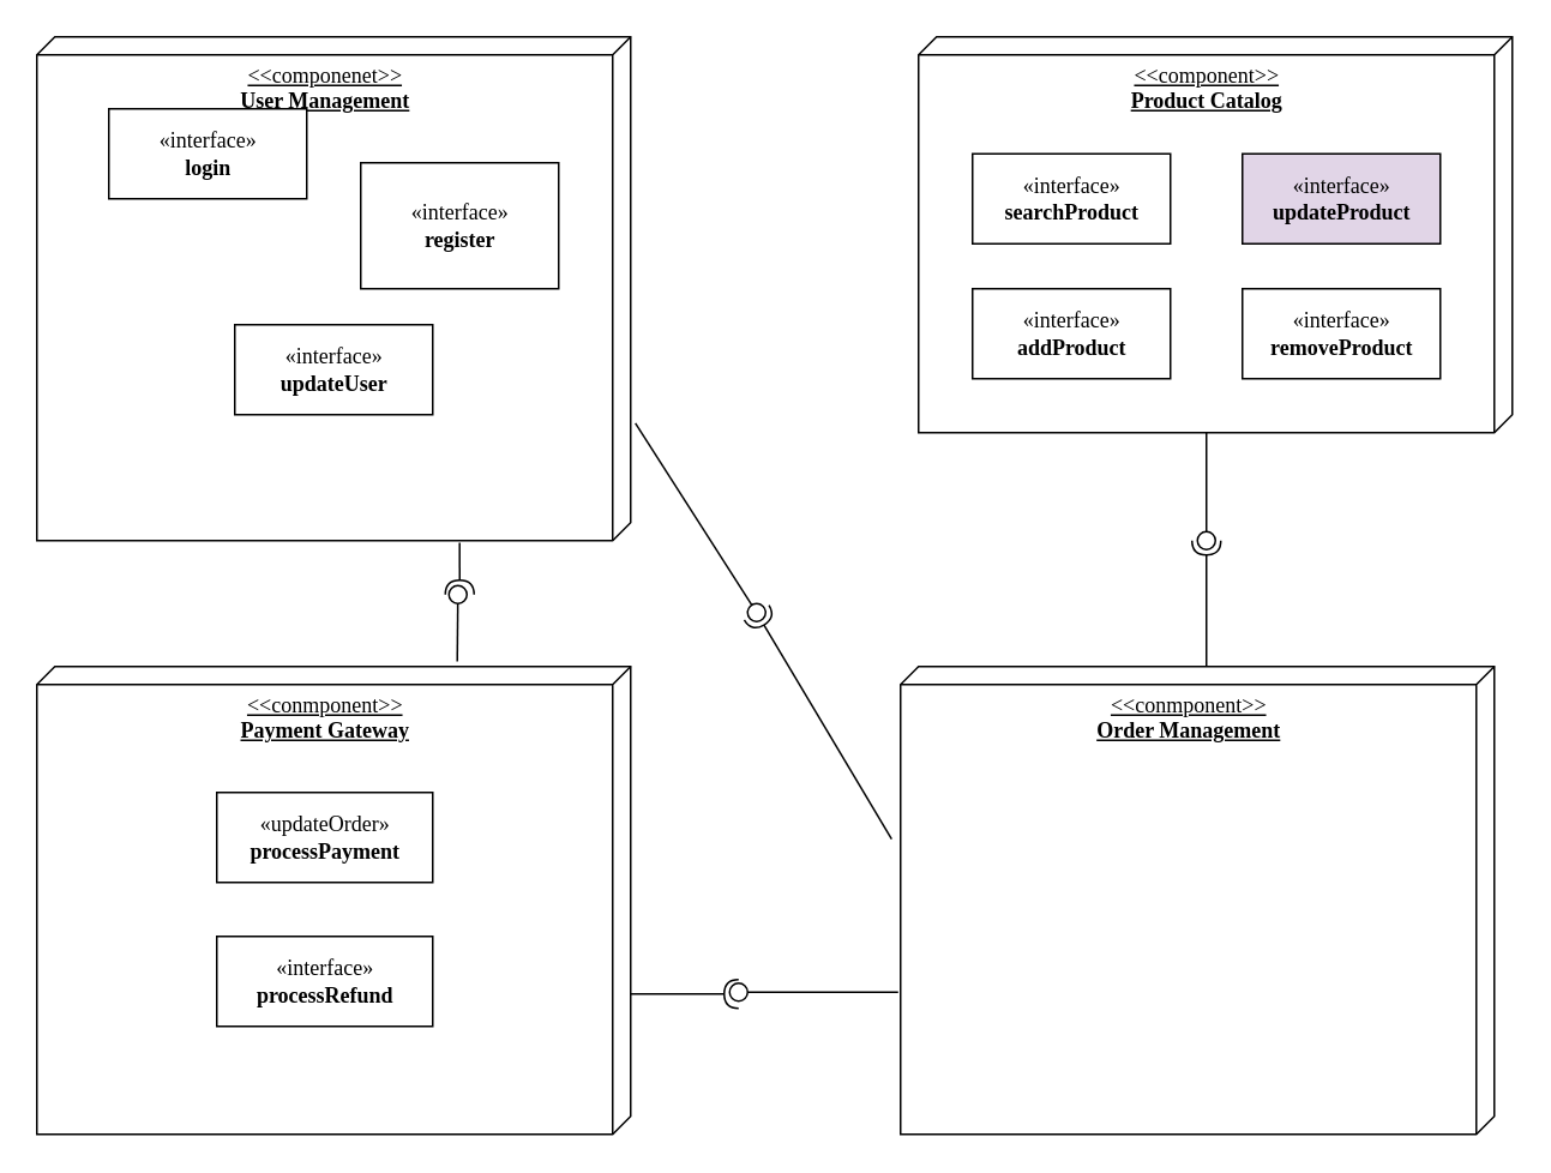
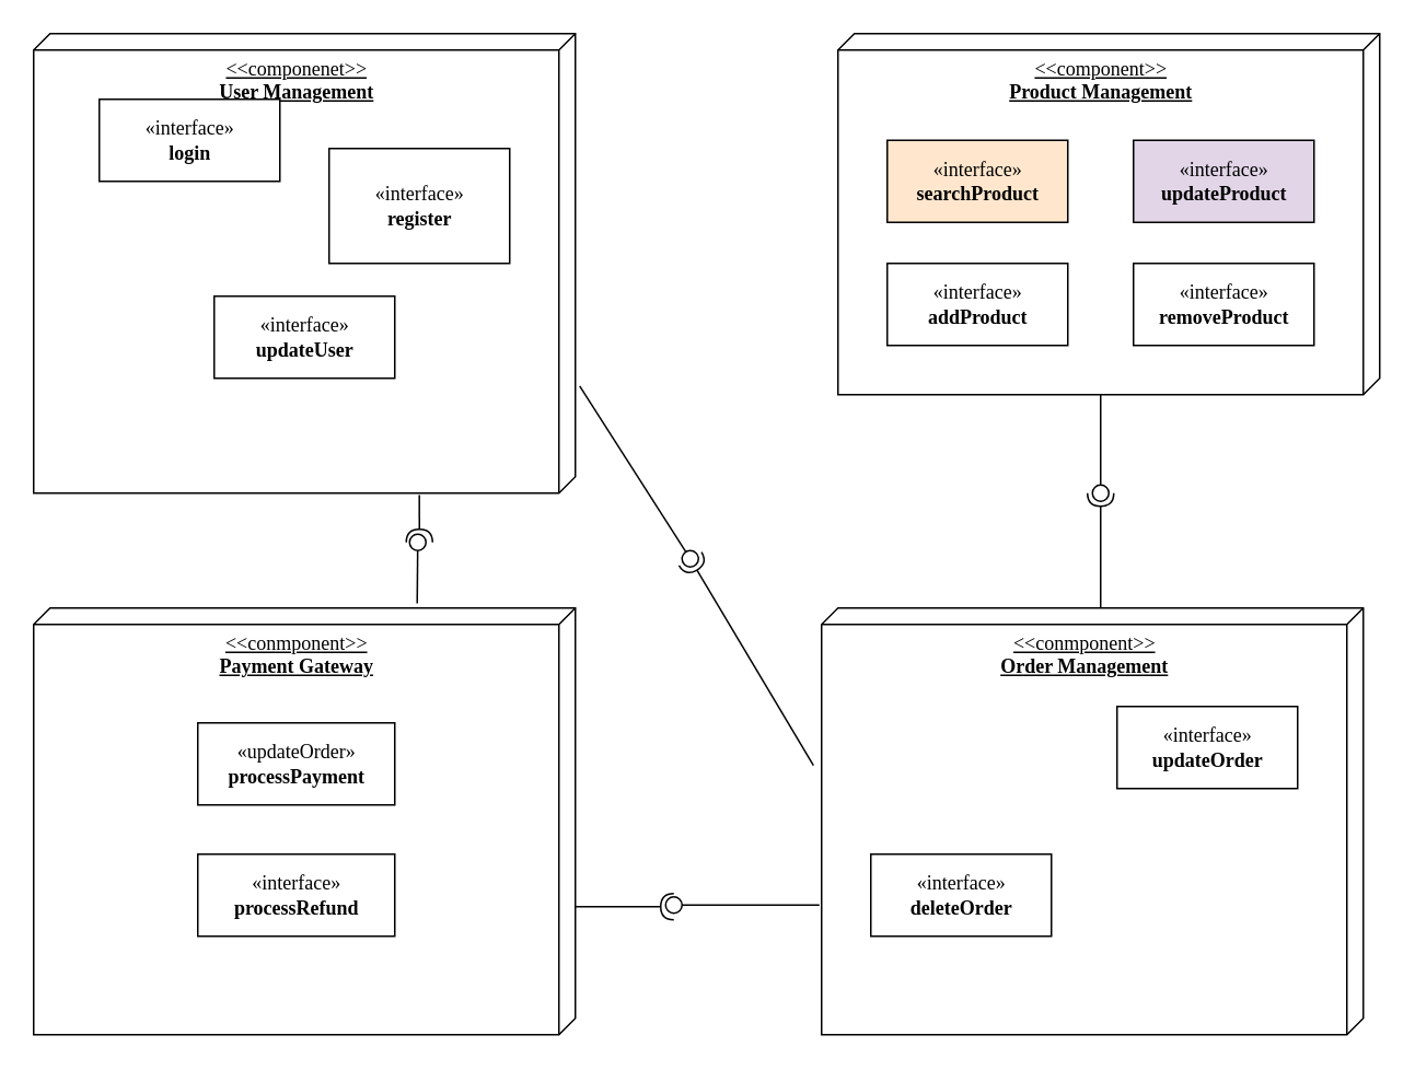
  <mxCell id="0" />
  <mxCell id="1" parent="0" />
  <mxCell id="2" value="&lt;div align=&quot;center&quot;&gt;&amp;lt;&amp;lt;componenet&amp;gt;&amp;gt;&lt;br&gt;&lt;/div&gt;&lt;div align=&quot;center&quot;&gt;&lt;b&gt;User Management&lt;/b&gt;&lt;/div&gt;" style="verticalAlign=top;align=center;spacingTop=8;spacingLeft=2;spacingRight=12;shape=cube;size=10;direction=south;fontStyle=4;html=1;rounded=0;shadow=0;comic=0;labelBackgroundColor=none;strokeWidth=1;fontFamily=Verdana;fontSize=12" parent="1" vertex="1"><mxGeometry x="20" y="20" width="330" height="280" as="geometry" /></mxCell>
- <mxCell id="3" value="&lt;div align=&quot;center&quot;&gt;&amp;lt;&amp;lt;component&amp;gt;&amp;gt;&lt;/div&gt;&lt;div align=&quot;center&quot;&gt;&lt;b&gt;Product Catalog&lt;/b&gt;&lt;br&gt;&lt;/div&gt;" style="verticalAlign=top;align=center;spacingTop=8;spacingLeft=2;spacingRight=12;shape=cube;size=10;direction=south;fontStyle=4;html=1;rounded=0;shadow=0;comic=0;labelBackgroundColor=none;strokeWidth=1;fontFamily=Verdana;fontSize=12" parent="1" vertex="1"><mxGeometry x="510" y="20" width="330" height="220" as="geometry" /></mxCell>
+ <mxCell id="3" value="&lt;div align=&quot;center&quot;&gt;&amp;lt;&amp;lt;component&amp;gt;&amp;gt;&lt;/div&gt;&lt;div align=&quot;center&quot;&gt;&lt;b&gt;Product Management&lt;/b&gt;&lt;br&gt;&lt;/div&gt;" style="verticalAlign=top;align=center;spacingTop=8;spacingLeft=2;spacingRight=12;shape=cube;size=10;direction=south;fontStyle=4;html=1;rounded=0;shadow=0;comic=0;labelBackgroundColor=none;strokeWidth=1;fontFamily=Verdana;fontSize=12" parent="1" vertex="1"><mxGeometry x="510" y="20" width="330" height="220" as="geometry" /></mxCell>
  <mxCell id="4" value="&lt;div align=&quot;center&quot;&gt;&amp;lt;&amp;lt;conmponent&amp;gt;&amp;gt;&lt;/div&gt;&lt;div align=&quot;center&quot;&gt;&lt;b&gt;Order Management&lt;/b&gt;&lt;br&gt;&lt;/div&gt;" style="verticalAlign=top;align=center;spacingTop=8;spacingLeft=2;spacingRight=12;shape=cube;size=10;direction=south;fontStyle=4;html=1;rounded=0;shadow=0;comic=0;labelBackgroundColor=none;strokeWidth=1;fontFamily=Verdana;fontSize=12" parent="1" vertex="1"><mxGeometry x="500" y="370" width="330" height="260" as="geometry" /></mxCell>
  <mxCell id="5" value="«interface»&lt;b&gt;&lt;br&gt;login&lt;/b&gt;&lt;br&gt;&lt;b&gt;&lt;/b&gt;" style="html=1;rounded=0;shadow=0;comic=0;labelBackgroundColor=none;strokeWidth=1;fontFamily=Verdana;fontSize=12;align=center;" parent="1" vertex="1"><mxGeometry x="60" y="60" width="110" height="50" as="geometry" /></mxCell>
- <mxCell id="6" value="«interface»&lt;br&gt;&lt;b&gt;searchProduct&lt;/b&gt;" style="html=1;rounded=0;shadow=0;comic=0;labelBackgroundColor=none;strokeWidth=1;fontFamily=Verdana;fontSize=12;align=center;" parent="1" vertex="1"><mxGeometry x="540" y="85" width="110" height="50" as="geometry" /></mxCell>
+ <mxCell id="6" value="«interface»&lt;br&gt;&lt;b&gt;searchProduct&lt;/b&gt;" style="html=1;rounded=0;shadow=0;comic=0;labelBackgroundColor=none;strokeWidth=1;fontFamily=Verdana;fontSize=12;align=center;fillColor=#ffe6cc;" parent="1" vertex="1"><mxGeometry x="540" y="85" width="110" height="50" as="geometry" /></mxCell>
  <mxCell id="7" value="«interface»&lt;b&gt;&lt;br&gt;updateProduct&lt;/b&gt;" style="html=1;rounded=0;shadow=0;comic=0;labelBackgroundColor=none;strokeWidth=1;fontFamily=Verdana;fontSize=12;align=center;fillColor=#e1d5e7;" vertex="1" parent="1"><mxGeometry x="690" y="85" width="110" height="50" as="geometry" /></mxCell>
  <mxCell id="8" value="«interface»&lt;b&gt;&lt;br&gt;addProduct&lt;/b&gt;&lt;br&gt;&lt;b&gt;&lt;/b&gt;" style="html=1;rounded=0;shadow=0;comic=0;labelBackgroundColor=none;strokeWidth=1;fontFamily=Verdana;fontSize=12;align=center;" vertex="1" parent="1"><mxGeometry x="540" y="160" width="110" height="50" as="geometry" /></mxCell>
  <mxCell id="9" value="«interface»&lt;br&gt;&lt;b&gt;removeProduct&lt;/b&gt;" style="html=1;rounded=0;shadow=0;comic=0;labelBackgroundColor=none;strokeWidth=1;fontFamily=Verdana;fontSize=12;align=center;" vertex="1" parent="1"><mxGeometry x="690" y="160" width="110" height="50" as="geometry" /></mxCell>
  <mxCell id="10" value="&lt;div align=&quot;center&quot;&gt;&amp;lt;&amp;lt;conmponent&amp;gt;&amp;gt;&lt;/div&gt;&lt;div align=&quot;center&quot;&gt;&lt;b&gt;Payment Gateway&lt;/b&gt;&lt;br&gt;&lt;/div&gt;" style="verticalAlign=top;align=center;spacingTop=8;spacingLeft=2;spacingRight=12;shape=cube;size=10;direction=south;fontStyle=4;html=1;rounded=0;shadow=0;comic=0;labelBackgroundColor=none;strokeWidth=1;fontFamily=Verdana;fontSize=12" vertex="1" parent="1"><mxGeometry x="20" y="370" width="330" height="260" as="geometry" /></mxCell>
+ <mxCell id="11" value="«interface»&lt;br&gt;&lt;b&gt;updateOrder&lt;/b&gt;" style="html=1;rounded=0;shadow=0;comic=0;labelBackgroundColor=none;strokeWidth=1;fontFamily=Verdana;fontSize=12;align=center;" vertex="1" parent="1"><mxGeometry x="680" y="430" width="110" height="50" as="geometry" /></mxCell>
+ <mxCell id="12" value="«interface»&lt;b&gt; &lt;br&gt;deleteOrder&lt;/b&gt;" style="html=1;rounded=0;shadow=0;comic=0;labelBackgroundColor=none;strokeWidth=1;fontFamily=Verdana;fontSize=12;align=center;" vertex="1" parent="1"><mxGeometry x="530" y="520" width="110" height="50" as="geometry" /></mxCell>
  <mxCell id="13" value="«updateOrder»&lt;b&gt; &lt;br&gt;processPayment&lt;br&gt;&lt;/b&gt;" style="html=1;rounded=0;shadow=0;comic=0;labelBackgroundColor=none;strokeWidth=1;fontFamily=Verdana;fontSize=12;align=center;" vertex="1" parent="1"><mxGeometry x="120" y="440" width="120" height="50" as="geometry" /></mxCell>
  <mxCell id="14" value="«interface»&lt;b&gt; &lt;br&gt;processRefund&lt;br&gt;&lt;/b&gt;" style="html=1;rounded=0;shadow=0;comic=0;labelBackgroundColor=none;strokeWidth=1;fontFamily=Verdana;fontSize=12;align=center;" vertex="1" parent="1"><mxGeometry x="120" y="520" width="120" height="50" as="geometry" /></mxCell>
  <mxCell id="15" value="«interface»&lt;b&gt;&lt;br&gt;register&lt;/b&gt;&lt;br&gt;&lt;b&gt;&lt;/b&gt;" style="html=1;rounded=0;shadow=0;comic=0;labelBackgroundColor=none;strokeWidth=1;fontFamily=Verdana;fontSize=12;align=center;" vertex="1" parent="1"><mxGeometry x="200" y="90" width="110" height="70" as="geometry" /></mxCell>
  <mxCell id="16" value="«interface»&lt;b&gt;&lt;br&gt;updateUser&lt;/b&gt;" style="html=1;rounded=0;shadow=0;comic=0;labelBackgroundColor=none;strokeWidth=1;fontFamily=Verdana;fontSize=12;align=center;" vertex="1" parent="1"><mxGeometry x="130" y="180" width="110" height="50" as="geometry" /></mxCell>
  <mxCell id="17" value="" style="rounded=0;orthogonalLoop=1;jettySize=auto;html=1;endArrow=halfCircle;endFill=0;endSize=6;strokeWidth=1;sketch=0;exitX=0.369;exitY=1.015;exitDx=0;exitDy=0;exitPerimeter=0;" edge="1" parent="1" source="4"><mxGeometry relative="1" as="geometry"><mxPoint x="420" y="285" as="sourcePoint" /><mxPoint x="420" y="340" as="targetPoint" /></mxGeometry></mxCell>
  <mxCell id="18" value="" style="rounded=0;orthogonalLoop=1;jettySize=auto;html=1;endArrow=oval;endFill=0;sketch=0;sourcePerimeterSpacing=0;targetPerimeterSpacing=0;endSize=10;exitX=0.767;exitY=-0.008;exitDx=0;exitDy=0;exitPerimeter=0;" edge="1" parent="1" source="2"><mxGeometry relative="1" as="geometry"><mxPoint x="380" y="285" as="sourcePoint" /><mxPoint x="420" y="340" as="targetPoint" /><Array as="points" /></mxGeometry></mxCell>
  <mxCell id="19" value="" style="ellipse;whiteSpace=wrap;html=1;align=center;aspect=fixed;fillColor=none;strokeColor=none;resizable=0;perimeter=centerPerimeter;rotatable=0;allowArrows=0;points=[];outlineConnect=1;" vertex="1" parent="1"><mxGeometry x="410" y="160" width="10" height="10" as="geometry" /></mxCell>
  <mxCell id="20" value="" style="rounded=0;orthogonalLoop=1;jettySize=auto;html=1;endArrow=halfCircle;endFill=0;endSize=6;strokeWidth=1;sketch=0;exitX=0;exitY=0;exitDx=0;exitDy=160;exitPerimeter=0;" edge="1" parent="1" source="4"><mxGeometry relative="1" as="geometry"><mxPoint x="420" y="375" as="sourcePoint" /><mxPoint x="670" y="300" as="targetPoint" /></mxGeometry></mxCell>
  <mxCell id="21" value="" style="rounded=0;orthogonalLoop=1;jettySize=auto;html=1;endArrow=oval;endFill=0;sketch=0;sourcePerimeterSpacing=0;targetPerimeterSpacing=0;endSize=10;exitX=0;exitY=0;exitDx=220;exitDy=170;exitPerimeter=0;" edge="1" parent="1" source="3"><mxGeometry relative="1" as="geometry"><mxPoint x="380" y="375" as="sourcePoint" /><mxPoint x="670" y="300" as="targetPoint" /></mxGeometry></mxCell>
  <mxCell id="22" value="" style="ellipse;whiteSpace=wrap;html=1;align=center;aspect=fixed;fillColor=none;strokeColor=none;resizable=0;perimeter=centerPerimeter;rotatable=0;allowArrows=0;points=[];outlineConnect=1;" vertex="1" parent="1"><mxGeometry x="395" y="370" width="10" height="10" as="geometry" /></mxCell>
  <mxCell id="23" value="" style="rounded=0;orthogonalLoop=1;jettySize=auto;html=1;endArrow=halfCircle;endFill=0;endSize=6;strokeWidth=1;sketch=0;" edge="1" parent="1"><mxGeometry relative="1" as="geometry"><mxPoint x="350" y="552" as="sourcePoint" /><mxPoint x="410" y="552" as="targetPoint" /></mxGeometry></mxCell>
  <mxCell id="24" value="" style="rounded=0;orthogonalLoop=1;jettySize=auto;html=1;endArrow=oval;endFill=0;sketch=0;sourcePerimeterSpacing=0;targetPerimeterSpacing=0;endSize=10;exitX=0.696;exitY=1.004;exitDx=0;exitDy=0;exitPerimeter=0;" edge="1" parent="1" source="4"><mxGeometry relative="1" as="geometry"><mxPoint x="380" y="435" as="sourcePoint" /><mxPoint x="410" y="551" as="targetPoint" /></mxGeometry></mxCell>
  <mxCell id="25" value="" style="ellipse;whiteSpace=wrap;html=1;align=center;aspect=fixed;fillColor=none;strokeColor=none;resizable=0;perimeter=centerPerimeter;rotatable=0;allowArrows=0;points=[];outlineConnect=1;" vertex="1" parent="1"><mxGeometry x="395" y="430" width="10" height="10" as="geometry" /></mxCell>
  <mxCell id="26" value="" style="rounded=0;orthogonalLoop=1;jettySize=auto;html=1;endArrow=halfCircle;endFill=0;endSize=6;strokeWidth=1;sketch=0;exitX=1.004;exitY=0.288;exitDx=0;exitDy=0;exitPerimeter=0;" edge="1" parent="1" source="2"><mxGeometry relative="1" as="geometry"><mxPoint x="350" y="395" as="sourcePoint" /><mxPoint x="255" y="330" as="targetPoint" /></mxGeometry></mxCell>
  <mxCell id="27" value="" style="rounded=0;orthogonalLoop=1;jettySize=auto;html=1;endArrow=oval;endFill=0;sketch=0;sourcePerimeterSpacing=0;targetPerimeterSpacing=0;endSize=10;exitX=-0.011;exitY=0.292;exitDx=0;exitDy=0;exitPerimeter=0;" edge="1" parent="1" source="10"><mxGeometry relative="1" as="geometry"><mxPoint x="310" y="395" as="sourcePoint" /><mxPoint x="254" y="330" as="targetPoint" /></mxGeometry></mxCell>
  <mxCell id="28" value="" style="ellipse;whiteSpace=wrap;html=1;align=center;aspect=fixed;fillColor=none;strokeColor=none;resizable=0;perimeter=centerPerimeter;rotatable=0;allowArrows=0;points=[];outlineConnect=1;" vertex="1" parent="1"><mxGeometry x="325" y="390" width="10" height="10" as="geometry" /></mxCell>
